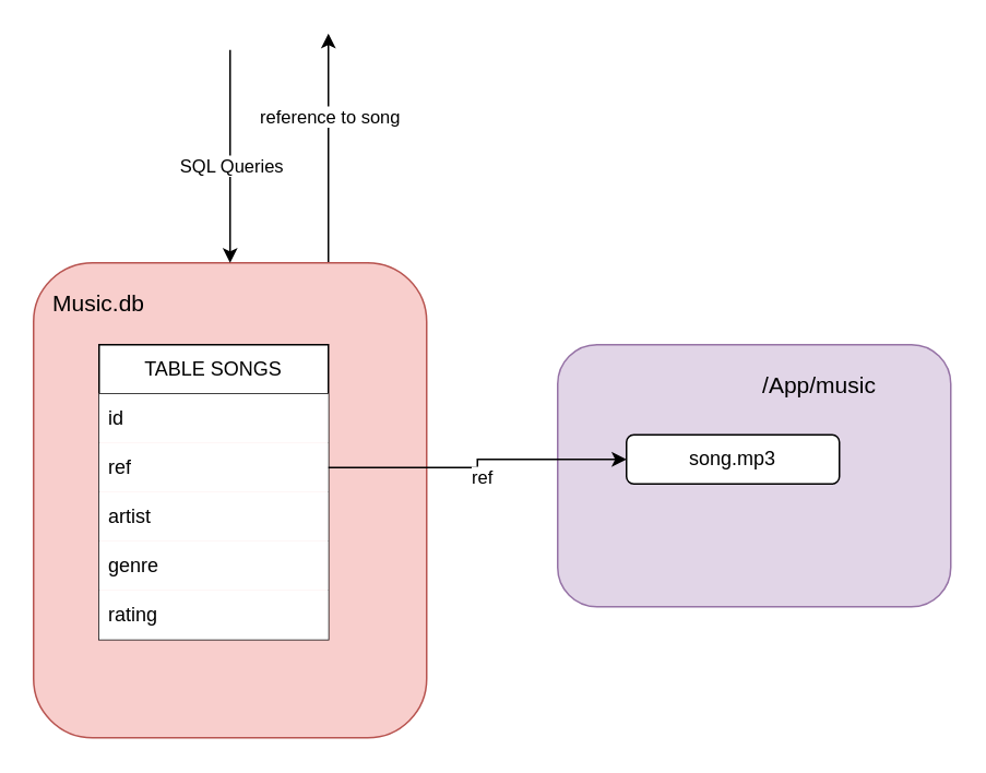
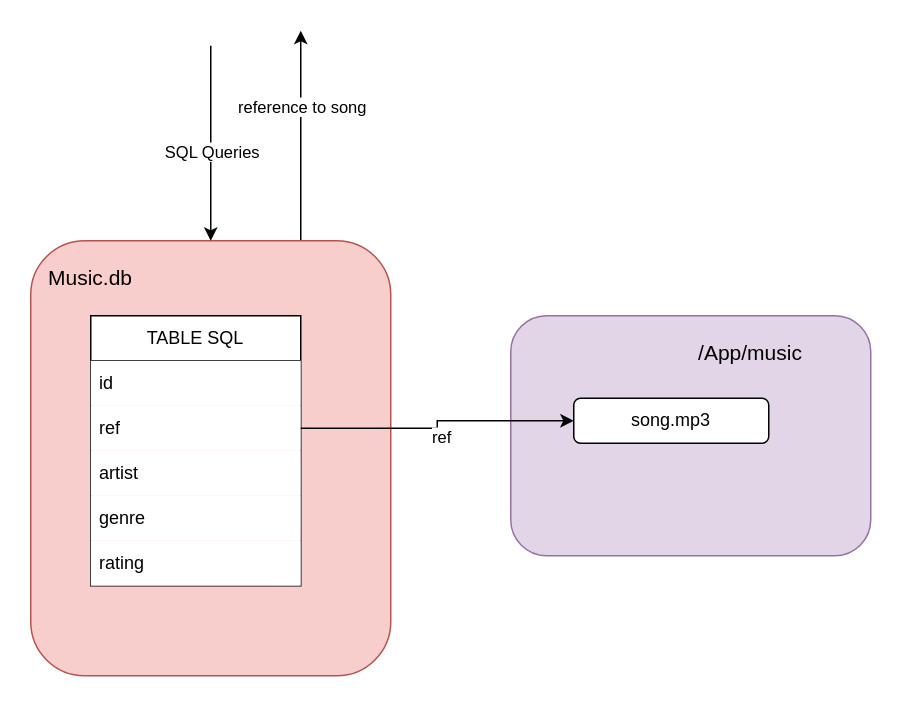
  <mxCell id="0" />
  <mxCell id="1" parent="0" />
  <mxCell id="2" value="" style="rounded=1;whiteSpace=wrap;html=1;fillColor=#e1d5e7;strokeColor=#9673a6;" vertex="1" parent="1"><mxGeometry x="340" y="210" width="240" height="160" as="geometry" /></mxCell>
  <mxCell id="3" style="edgeStyle=orthogonalEdgeStyle;rounded=0;orthogonalLoop=1;jettySize=auto;html=1;exitX=0.75;exitY=0;exitDx=0;exitDy=0;" edge="1" parent="1" source="5"><mxGeometry relative="1" as="geometry"><mxPoint x="200" y="20" as="targetPoint" /></mxGeometry></mxCell>
  <mxCell id="4" value="reference to song" style="edgeLabel;html=1;align=center;verticalAlign=middle;resizable=0;points=[];" vertex="1" connectable="0" parent="3"><mxGeometry x="0.324" y="-2" relative="1" as="geometry"><mxPoint x="-2" y="3" as="offset" /></mxGeometry></mxCell>
  <mxCell id="5" value="" style="rounded=1;whiteSpace=wrap;html=1;fillColor=#f8cecc;strokeColor=#b85450;" vertex="1" parent="1"><mxGeometry x="20" y="160" width="240" height="290" as="geometry" /></mxCell>
- <mxCell id="6" value="TABLE SONGS" style="swimlane;fontStyle=0;childLayout=stackLayout;horizontal=1;startSize=30;horizontalStack=0;resizeParent=1;resizeParentMax=0;resizeLast=0;collapsible=1;marginBottom=0;whiteSpace=wrap;html=1;fillColor=default;" vertex="1" parent="1"><mxGeometry x="60" y="210" width="140" height="180" as="geometry" /></mxCell>
+ <mxCell id="6" value="TABLE SQL" style="swimlane;fontStyle=0;childLayout=stackLayout;horizontal=1;startSize=30;horizontalStack=0;resizeParent=1;resizeParentMax=0;resizeLast=0;collapsible=1;marginBottom=0;whiteSpace=wrap;html=1;fillColor=default;" vertex="1" parent="1"><mxGeometry x="60" y="210" width="140" height="180" as="geometry" /></mxCell>
  <mxCell id="7" value="id" style="text;strokeColor=none;fillColor=default;align=left;verticalAlign=middle;spacingLeft=4;spacingRight=4;overflow=hidden;points=[[0,0.5],[1,0.5]];portConstraint=eastwest;rotatable=0;whiteSpace=wrap;html=1;" vertex="1" parent="6"><mxGeometry y="30" width="140" height="30" as="geometry" /></mxCell>
  <mxCell id="8" value="ref" style="text;strokeColor=none;fillColor=default;align=left;verticalAlign=middle;spacingLeft=4;spacingRight=4;overflow=hidden;points=[[0,0.5],[1,0.5]];portConstraint=eastwest;rotatable=0;whiteSpace=wrap;html=1;" vertex="1" parent="6"><mxGeometry y="60" width="140" height="30" as="geometry" /></mxCell>
  <mxCell id="9" value="artist" style="text;strokeColor=none;fillColor=default;align=left;verticalAlign=middle;spacingLeft=4;spacingRight=4;overflow=hidden;points=[[0,0.5],[1,0.5]];portConstraint=eastwest;rotatable=0;whiteSpace=wrap;html=1;" vertex="1" parent="6"><mxGeometry y="90" width="140" height="30" as="geometry" /></mxCell>
  <mxCell id="10" value="genre" style="text;strokeColor=none;fillColor=default;align=left;verticalAlign=middle;spacingLeft=4;spacingRight=4;overflow=hidden;points=[[0,0.5],[1,0.5]];portConstraint=eastwest;rotatable=0;whiteSpace=wrap;html=1;" vertex="1" parent="6"><mxGeometry y="120" width="140" height="30" as="geometry" /></mxCell>
  <mxCell id="11" value="rating" style="text;strokeColor=none;fillColor=default;align=left;verticalAlign=middle;spacingLeft=4;spacingRight=4;overflow=hidden;points=[[0,0.5],[1,0.5]];portConstraint=eastwest;rotatable=0;whiteSpace=wrap;html=1;" vertex="1" parent="6"><mxGeometry y="150" width="140" height="30" as="geometry" /></mxCell>
  <mxCell id="12" value="song.mp3" style="rounded=1;whiteSpace=wrap;html=1;" vertex="1" parent="1"><mxGeometry x="382" y="265" width="130" height="30" as="geometry" /></mxCell>
  <mxCell id="13" style="edgeStyle=orthogonalEdgeStyle;rounded=0;orthogonalLoop=1;jettySize=auto;html=1;exitX=1;exitY=0.5;exitDx=0;exitDy=0;entryX=0;entryY=0.5;entryDx=0;entryDy=0;" edge="1" parent="1" source="8" target="12"><mxGeometry relative="1" as="geometry" /></mxCell>
  <mxCell id="14" value="ref" style="edgeLabel;html=1;align=center;verticalAlign=middle;resizable=0;points=[];" vertex="1" connectable="0" parent="13"><mxGeometry x="-0.04" y="-1" relative="1" as="geometry"><mxPoint x="3" y="4" as="offset" /></mxGeometry></mxCell>
  <mxCell id="15" value="Music.db" style="text;html=1;align=center;verticalAlign=middle;whiteSpace=wrap;rounded=0;fontSize=14;" vertex="1" parent="1"><mxGeometry x="30" y="170" width="60" height="30" as="geometry" /></mxCell>
  <mxCell id="16" value="&lt;font style=&quot;font-size: 14px;&quot;&gt;/App/music&lt;/font&gt;" style="text;html=1;align=center;verticalAlign=middle;whiteSpace=wrap;rounded=0;" vertex="1" parent="1"><mxGeometry x="460" y="220" width="80" height="30" as="geometry" /></mxCell>
  <mxCell id="17" value="" style="endArrow=classic;html=1;rounded=0;entryX=0.5;entryY=0;entryDx=0;entryDy=0;" edge="1" parent="1" target="5"><mxGeometry width="50" height="50" relative="1" as="geometry"><mxPoint x="140" y="30" as="sourcePoint" /><mxPoint x="190" y="10" as="targetPoint" /></mxGeometry></mxCell>
  <mxCell id="18" value="SQL Queries" style="edgeLabel;html=1;align=center;verticalAlign=middle;resizable=0;points=[];" vertex="1" connectable="0" parent="17"><mxGeometry x="0.031" y="3" relative="1" as="geometry"><mxPoint x="-3" y="3" as="offset" /></mxGeometry></mxCell>
